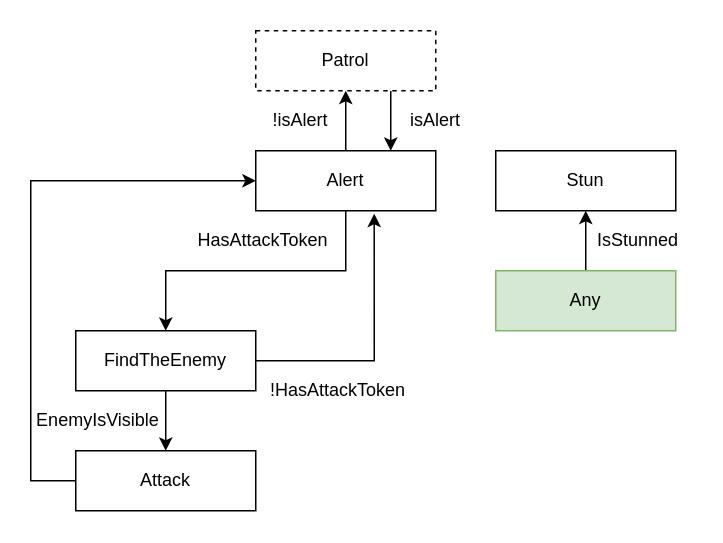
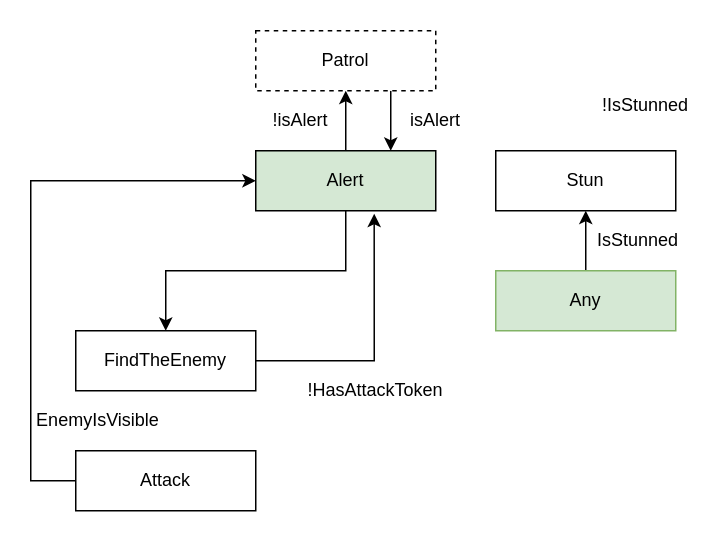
  <mxCell id="0" />
  <mxCell id="1" parent="0" />
  <mxCell id="2" style="edgeStyle=orthogonalEdgeStyle;rounded=0;orthogonalLoop=1;jettySize=auto;html=1;entryX=0.75;entryY=0;entryDx=0;entryDy=0;" parent="1" source="3" target="6" edge="1"><mxGeometry relative="1" as="geometry"><Array as="points"><mxPoint x="260" y="70" /><mxPoint x="260" y="70" /></Array></mxGeometry></mxCell>
  <mxCell id="3" value="Patrol" style="rounded=0;whiteSpace=wrap;html=1;dashed=1;" parent="1" vertex="1"><mxGeometry x="170" y="20" width="120" height="40" as="geometry" /></mxCell>
  <mxCell id="4" style="edgeStyle=orthogonalEdgeStyle;rounded=0;orthogonalLoop=1;jettySize=auto;html=1;entryX=0.5;entryY=0;entryDx=0;entryDy=0;" parent="1" source="6" target="9" edge="1"><mxGeometry relative="1" as="geometry" /></mxCell>
  <mxCell id="5" style="edgeStyle=orthogonalEdgeStyle;rounded=0;orthogonalLoop=1;jettySize=auto;html=1;entryX=0.5;entryY=1;entryDx=0;entryDy=0;" parent="1" source="6" target="3" edge="1"><mxGeometry relative="1" as="geometry" /></mxCell>
- <mxCell id="6" value="Alert" style="rounded=0;whiteSpace=wrap;html=1;" parent="1" vertex="1"><mxGeometry x="170" y="100" width="120" height="40" as="geometry" /></mxCell>
- <mxCell id="7" style="edgeStyle=orthogonalEdgeStyle;rounded=0;orthogonalLoop=1;jettySize=auto;html=1;entryX=0.5;entryY=0;entryDx=0;entryDy=0;" parent="1" source="9" target="11" edge="1"><mxGeometry relative="1" as="geometry" /></mxCell>
+ <mxCell id="6" value="Alert" style="rounded=0;whiteSpace=wrap;html=1;fillColor=#d5e8d4;" parent="1" vertex="1"><mxGeometry x="170" y="100" width="120" height="40" as="geometry" /></mxCell>
  <mxCell id="8" style="edgeStyle=orthogonalEdgeStyle;rounded=0;orthogonalLoop=1;jettySize=auto;html=1;entryX=0.658;entryY=1.05;entryDx=0;entryDy=0;entryPerimeter=0;" parent="1" source="9" target="6" edge="1"><mxGeometry relative="1" as="geometry"><Array as="points"><mxPoint x="249" y="240" /></Array></mxGeometry></mxCell>
  <mxCell id="9" value="FindTheEnemy" style="rounded=0;whiteSpace=wrap;html=1;" parent="1" vertex="1"><mxGeometry x="50" y="220" width="120" height="40" as="geometry" /></mxCell>
  <mxCell id="10" style="edgeStyle=orthogonalEdgeStyle;rounded=0;orthogonalLoop=1;jettySize=auto;html=1;" parent="1" source="11" edge="1"><mxGeometry relative="1" as="geometry"><Array as="points"><mxPoint x="20" y="320" /><mxPoint x="20" y="120" /><mxPoint x="170" y="120" /></Array><mxPoint x="170" y="120" as="targetPoint" /></mxGeometry></mxCell>
  <mxCell id="11" value="Attack" style="rounded=0;whiteSpace=wrap;html=1;" parent="1" vertex="1"><mxGeometry x="50" y="300" width="120" height="40" as="geometry" /></mxCell>
  <mxCell id="12" value="Stun" style="rounded=0;whiteSpace=wrap;html=1;" parent="1" vertex="1"><mxGeometry x="330" y="100" width="120" height="40" as="geometry" /></mxCell>
  <mxCell id="13" style="edgeStyle=orthogonalEdgeStyle;rounded=0;orthogonalLoop=1;jettySize=auto;html=1;" parent="1" source="14" edge="1"><mxGeometry relative="1" as="geometry"><mxPoint x="390" y="140" as="targetPoint" /></mxGeometry></mxCell>
  <mxCell id="14" value="Any" style="rounded=0;whiteSpace=wrap;html=1;fillColor=#d5e8d4;strokeColor=#82b366;" parent="1" vertex="1"><mxGeometry x="330" y="180" width="120" height="40" as="geometry" /></mxCell>
  <mxCell id="15" value="!isAlert" style="text;html=1;strokeColor=none;fillColor=none;align=center;verticalAlign=middle;whiteSpace=wrap;rounded=0;" parent="1" vertex="1"><mxGeometry x="180" y="70" width="40" height="20" as="geometry" /></mxCell>
  <mxCell id="16" value="isAlert" style="text;html=1;strokeColor=none;fillColor=none;align=center;verticalAlign=middle;whiteSpace=wrap;rounded=0;" parent="1" vertex="1"><mxGeometry x="270" y="70" width="40" height="20" as="geometry" /></mxCell>
- <mxCell id="17" value="!HasAttackToken" style="text;html=1;strokeColor=none;fillColor=none;align=center;verticalAlign=middle;whiteSpace=wrap;rounded=0;" parent="1" vertex="1"><mxGeometry x="180" y="250" width="90" height="20" as="geometry" /></mxCell>
+ <mxCell id="17" value="!HasAttackToken" style="text;html=1;strokeColor=none;fillColor=none;align=center;verticalAlign=middle;whiteSpace=wrap;rounded=0;" parent="1" vertex="1"><mxGeometry x="205" y="250" width="90" height="20" as="geometry" /></mxCell>
  <mxCell id="18" value="EnemyIsVisible" style="text;html=1;strokeColor=none;fillColor=none;align=center;verticalAlign=middle;whiteSpace=wrap;rounded=0;" parent="1" vertex="1"><mxGeometry x="20" y="270" width="90" height="20" as="geometry" /></mxCell>
- <mxCell id="19" value="HasAttackToken" style="text;html=1;strokeColor=none;fillColor=none;align=center;verticalAlign=middle;whiteSpace=wrap;rounded=0;" parent="1" vertex="1"><mxGeometry x="130" y="150" width="90" height="20" as="geometry" /></mxCell>
  <mxCell id="20" value="IsStunned" style="text;html=1;strokeColor=none;fillColor=none;align=center;verticalAlign=middle;whiteSpace=wrap;rounded=0;" parent="1" vertex="1"><mxGeometry x="400" y="150" width="50" height="20" as="geometry" /></mxCell>
+ <mxCell id="21" value="!IsStunned" style="text;html=1;strokeColor=none;fillColor=none;align=center;verticalAlign=middle;whiteSpace=wrap;rounded=0;" parent="1" vertex="1"><mxGeometry x="400" y="60" width="60" height="20" as="geometry" /></mxCell>
